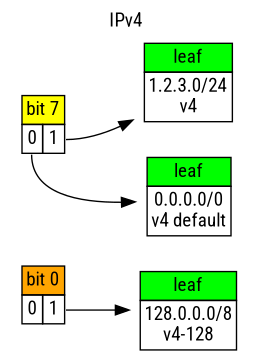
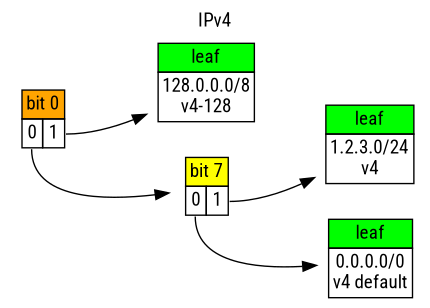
  digraph {
    label=IPv4
    labelloc=t
    rankdir=LR
    ranksep="0.5 equally"
    fontname="Roboto Condensed"
    node [shape=plaintext fontname="Roboto Condensed"]
    edge [tailport=R fontname="Roboto Condensed"]
    n1 [label=<   <TABLE BORDER="0" CELLBORDER="1" CELLSPACING="0">     <TR><TD PORT="N4" BGCOLOR="green">leaf</TD></TR>     <TR><TD>128.0.0.0/8<br/>v4-128</TD></TR>   </TABLE>   >]
    n2 [label=<   <TABLE BORDER="0" CELLBORDER="1" CELLSPACING="0">     <TR><TD PORT="N2" BGCOLOR="green">leaf</TD></TR>     <TR><TD>1.2.3.0/24<br/>v4</TD></TR>   </TABLE>   >]
    n3 [label=<   <TABLE BORDER="0" CELLBORDER="1" CELLSPACING="0">     <TR><TD PORT="N1" BGCOLOR="green">leaf</TD></TR>     <TR><TD>0.0.0.0/0<br/>v4 default</TD></TR>   </TABLE>   >]
    n4 [label=<   <TABLE BORDER="0" CELLBORDER="1" CELLSPACING="0">     <TR><TD PORT="N3" COLSPAN="2" BGCOLOR="yellow">bit 7</TD></TR>     <TR><TD PORT="L">0</TD><TD PORT="R">1</TD></TR>   </TABLE> >]
    n5 [label=<   <TABLE BORDER="0" CELLBORDER="1" CELLSPACING="0">     <TR><TD PORT="N5" COLSPAN="2" BGCOLOR="orange">bit 0</TD></TR>     <TR><TD PORT="L">0</TD><TD PORT="R">1</TD></TR>   </TABLE> >]
    n4 -> n2
    n4 -> n3 [tailport=L]
    n5 -> n1
+   n5 -> n4 [tailport=L]
  }
